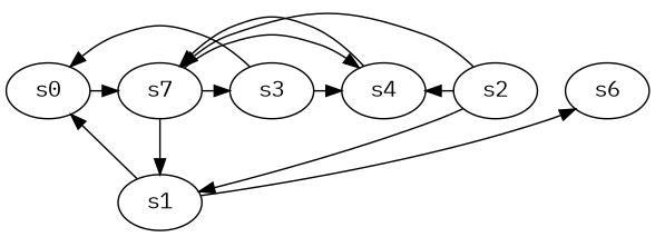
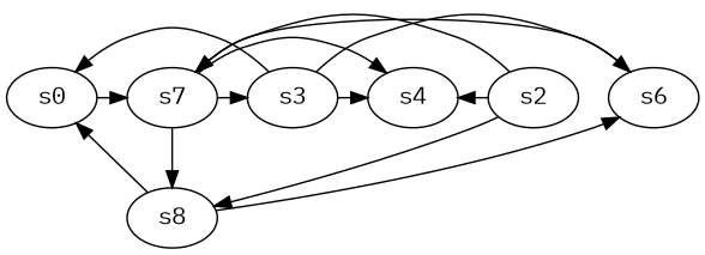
  digraph {
    fontname="IBM Plex Mono"
    node [fontname="IBM Plex Mono" player=1]
    edge [constraint="time % 2 == 1" fontname="IBM Plex Mono"]
    s0 [player=0]
    n2 [label=s7]
-   s1
+   s1 [label=s8]
    s3 [player=0]
    s4
    s6
    s2 [player=0]
    s0 -> n2 [constraint="!(time % 2 == 0)"]
    n2 -> s1 [constraint=""]
    n2 -> s3 [constraint="time % 3 == 1 && time % 5 == 2"]
    n2 -> s4 [constraint="time % 3 == 2 && time % 3 == 2"]
    s1 -> s0
    s1 -> s6 [constraint="time % 2 == 1 || time % 4 == 2"]
    s3 -> s0 [constraint="time % 5 == 0"]
    s3 -> s4
-   s4 -> n2 [constraint="!(time % 6 == 5)"]
+   s3 -> s6 [constraint="time % 3 == 1"]
+   s6 -> n2 [constraint="!(time % 6 == 5)"]
    s2 -> n2 [constraint="time % 6 == 0"]
    s2 -> s1 [constraint="time % 4 == 0 && time % 3 == 0"]
    s2 -> s4 [constraint="!(time % 4 == 2)"]
  }
